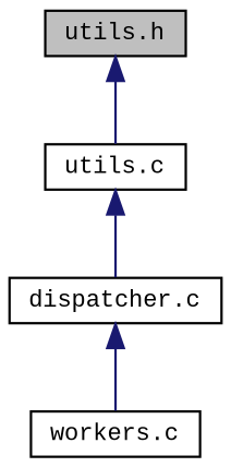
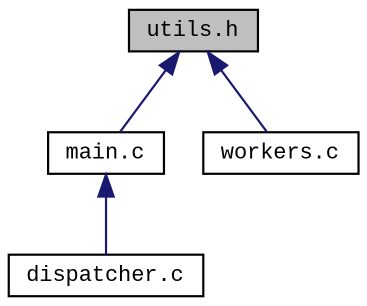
  digraph {
    fontname="Liberation Mono"
    node [color=black fillcolor=white fontname="Liberation Mono" fontsize=10 shape=record style=filled]
    edge [color=midnightblue dir=back fontname="Liberation Mono" fontsize=10 labelfontname=Helvetica labelfontsize=10 style=solid]
    n1 [fillcolor=grey75 fontcolor=black height=0.2 label="utils.h" width=0.4]
-   n2 [height=0.2 label="utils.c" width=0.4]
+   n2 [height=0.2 label="main.c" width=0.4]
    n3 [height=0.2 label="workers.c" width=0.4]
    n4 [height=0.2 label="dispatcher.c" width=0.4]
    n1 -> n2
-   n4 -> n3
+   n1 -> n3
    n2 -> n4
  }
